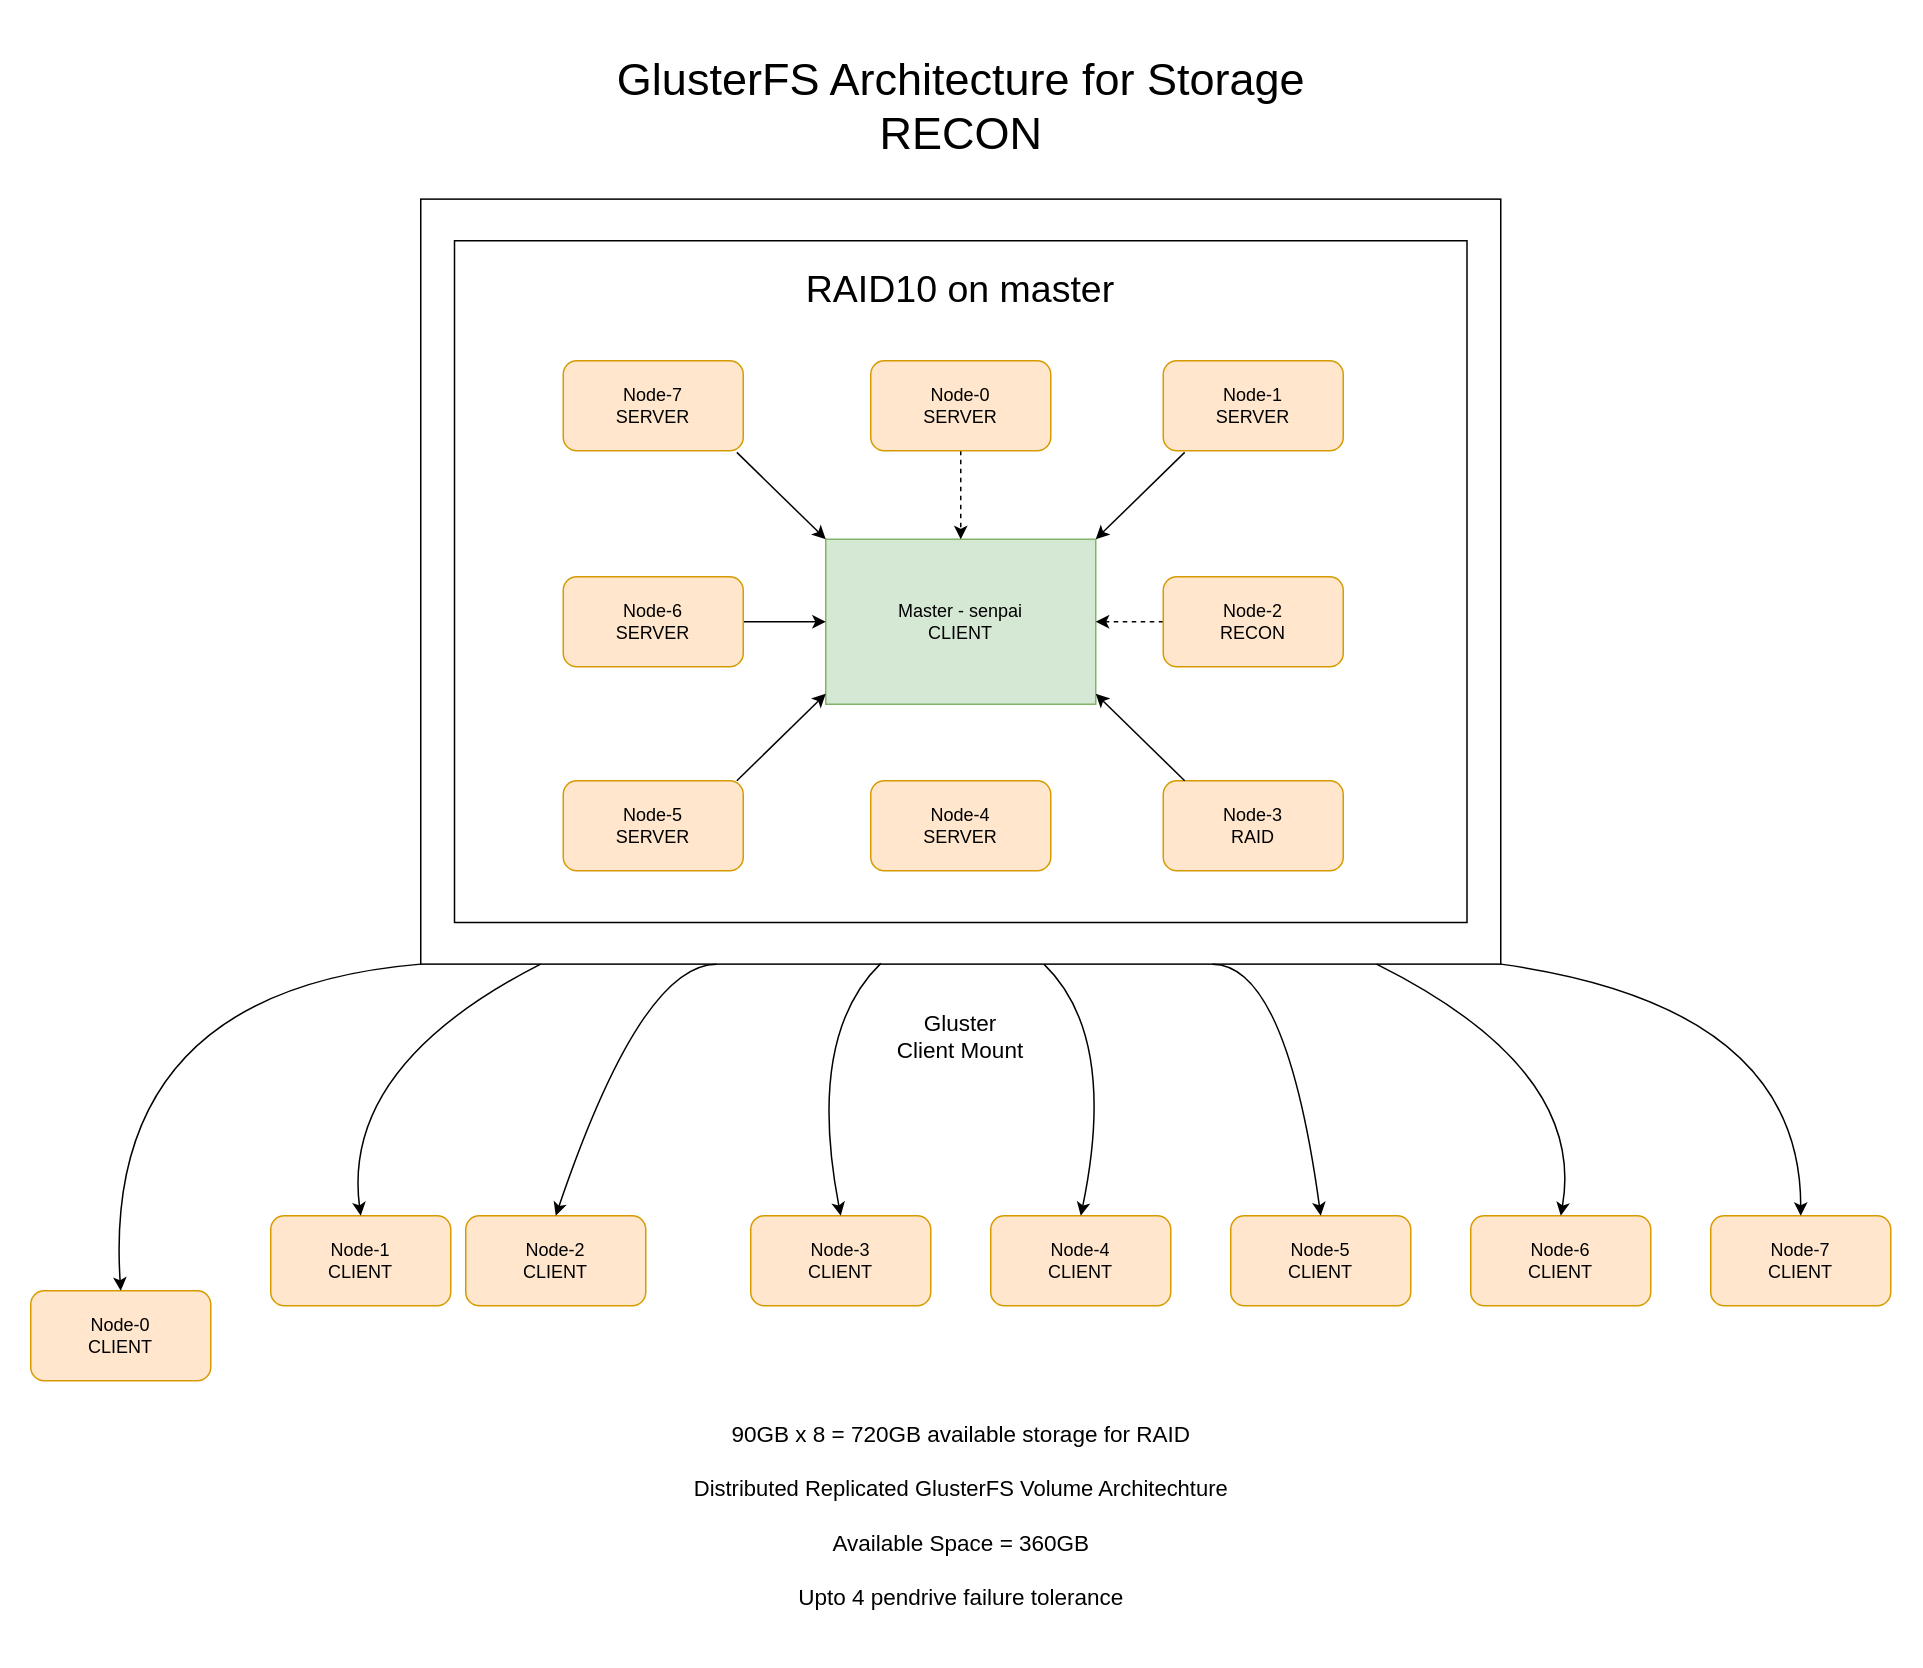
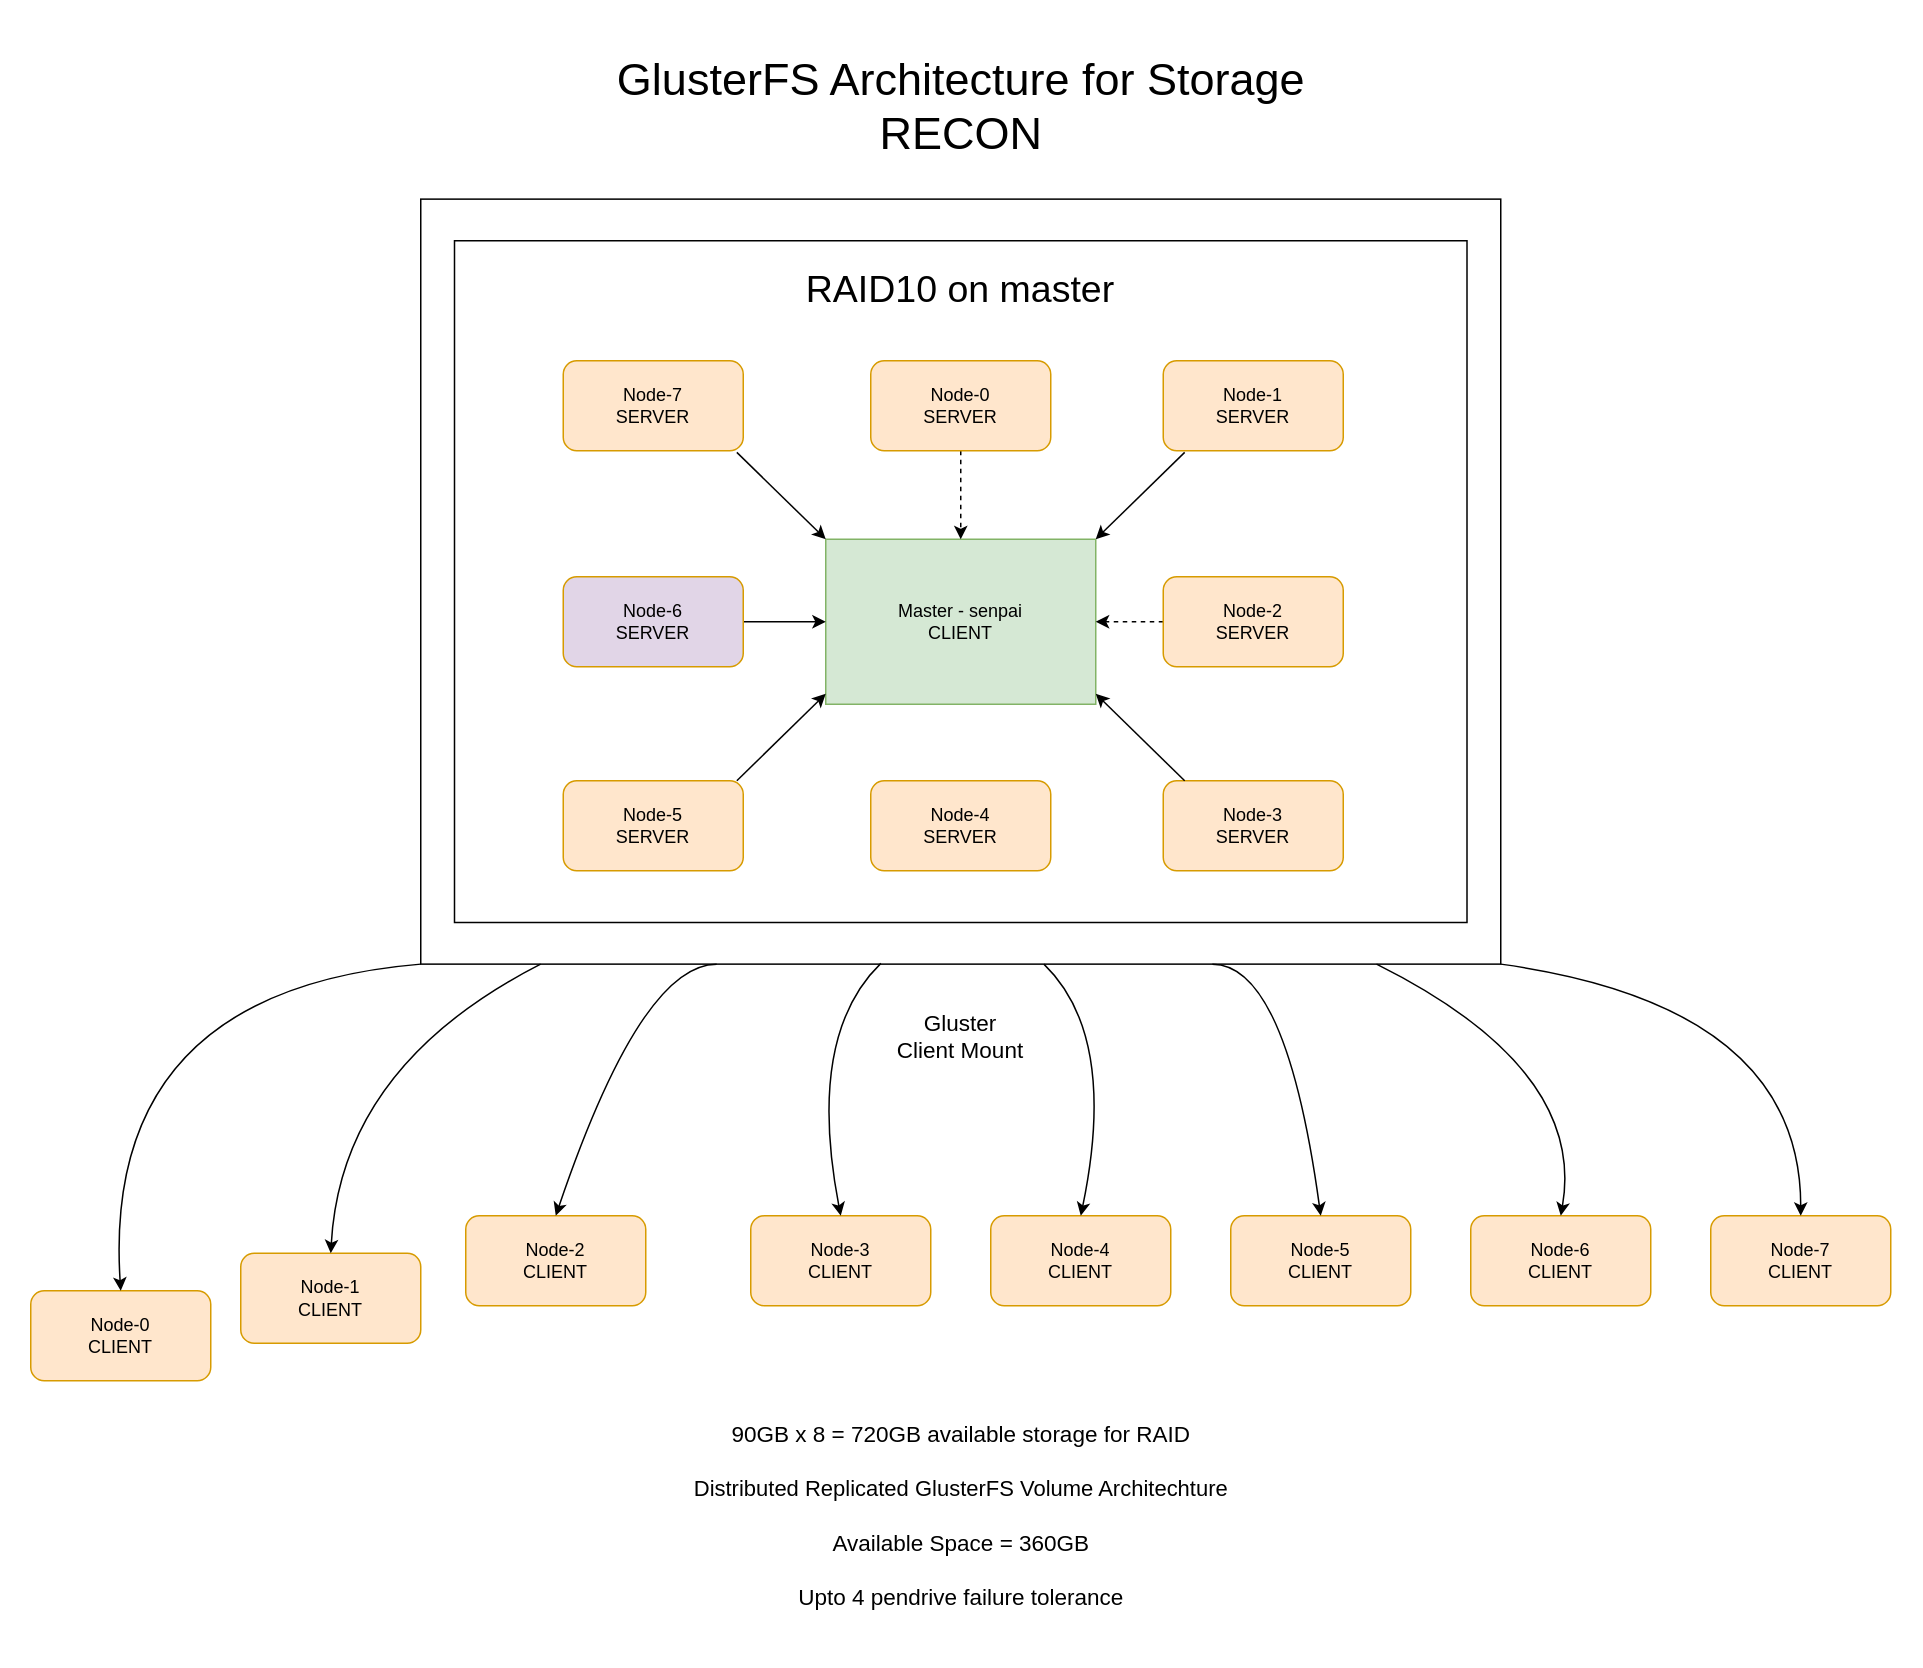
  <mxCell id="0" />
  <mxCell id="1" parent="0" />
  <mxCell id="2" value="Master - senpai&lt;br&gt;CLIENT" style="rounded=0;whiteSpace=wrap;html=1;fillColor=#d5e8d4;strokeColor=#82b366;" parent="1" vertex="1"><mxGeometry x="550" y="359" width="180" height="110" as="geometry" /></mxCell>
  <mxCell id="3" style="edgeStyle=orthogonalEdgeStyle;rounded=0;orthogonalLoop=1;jettySize=auto;html=1;exitX=0.5;exitY=1;exitDx=0;exitDy=0;dashed=1;" parent="1" source="4" target="2" edge="1"><mxGeometry relative="1" as="geometry" /></mxCell>
  <mxCell id="4" value="Node-0&lt;br&gt;SERVER" style="rounded=1;whiteSpace=wrap;html=1;fillColor=#ffe6cc;strokeColor=#d79b00;" parent="1" vertex="1"><mxGeometry x="580" y="240" width="120" height="60" as="geometry" /></mxCell>
  <mxCell id="5" value="Node-1&lt;br&gt;SERVER" style="rounded=1;whiteSpace=wrap;html=1;fillColor=#ffe6cc;strokeColor=#d79b00;" parent="1" vertex="1"><mxGeometry x="775" y="240" width="120" height="60" as="geometry" /></mxCell>
  <mxCell id="6" value="Node-4&lt;br&gt;SERVER" style="rounded=1;whiteSpace=wrap;html=1;fillColor=#ffe6cc;strokeColor=#d79b00;" parent="1" vertex="1"><mxGeometry x="580" y="520" width="120" height="60" as="geometry" /></mxCell>
- <mxCell id="7" value="Node-3&lt;br&gt;RAID" style="rounded=1;whiteSpace=wrap;html=1;fillColor=#ffe6cc;strokeColor=#d79b00;" parent="1" vertex="1"><mxGeometry x="775" y="520" width="120" height="60" as="geometry" /></mxCell>
+ <mxCell id="7" value="Node-3&lt;br&gt;SERVER" style="rounded=1;whiteSpace=wrap;html=1;fillColor=#ffe6cc;strokeColor=#d79b00;" parent="1" vertex="1"><mxGeometry x="775" y="520" width="120" height="60" as="geometry" /></mxCell>
  <mxCell id="8" style="edgeStyle=orthogonalEdgeStyle;rounded=0;orthogonalLoop=1;jettySize=auto;html=1;entryX=1;entryY=0.5;entryDx=0;entryDy=0;dashed=1;" parent="1" source="9" target="2" edge="1"><mxGeometry relative="1" as="geometry" /></mxCell>
- <mxCell id="9" value="Node-2&lt;br&gt;RECON" style="rounded=1;whiteSpace=wrap;html=1;fillColor=#ffe6cc;strokeColor=#d79b00;" parent="1" vertex="1"><mxGeometry x="775" y="384" width="120" height="60" as="geometry" /></mxCell>
+ <mxCell id="9" value="Node-2&lt;br&gt;SERVER" style="rounded=1;whiteSpace=wrap;html=1;fillColor=#ffe6cc;strokeColor=#d79b00;" parent="1" vertex="1"><mxGeometry x="775" y="384" width="120" height="60" as="geometry" /></mxCell>
  <mxCell id="10" value="Node-7&lt;br&gt;SERVER" style="rounded=1;whiteSpace=wrap;html=1;fillColor=#ffe6cc;strokeColor=#d79b00;" parent="1" vertex="1"><mxGeometry x="375" y="240" width="120" height="60" as="geometry" /></mxCell>
  <mxCell id="11" style="edgeStyle=orthogonalEdgeStyle;rounded=0;orthogonalLoop=1;jettySize=auto;html=1;entryX=0;entryY=0.5;entryDx=0;entryDy=0;" parent="1" source="12" target="2" edge="1"><mxGeometry relative="1" as="geometry" /></mxCell>
- <mxCell id="12" value="Node-6&lt;br&gt;SERVER" style="rounded=1;whiteSpace=wrap;html=1;fillColor=#ffe6cc;strokeColor=#d79b00;" parent="1" vertex="1"><mxGeometry x="375" y="384" width="120" height="60" as="geometry" /></mxCell>
+ <mxCell id="12" value="Node-6&lt;br&gt;SERVER" style="rounded=1;whiteSpace=wrap;html=1;fillColor=#e1d5e7;strokeColor=#d79b00;" parent="1" vertex="1"><mxGeometry x="375" y="384" width="120" height="60" as="geometry" /></mxCell>
  <mxCell id="13" value="Node-5&lt;br&gt;SERVER" style="rounded=1;whiteSpace=wrap;html=1;fillColor=#ffe6cc;strokeColor=#d79b00;" parent="1" vertex="1"><mxGeometry x="375" y="520" width="120" height="60" as="geometry" /></mxCell>
  <mxCell id="14" value="" style="endArrow=classic;html=1;rounded=0;entryX=0.119;entryY=1.018;entryDx=0;entryDy=0;entryPerimeter=0;exitX=0.119;exitY=1.018;exitDx=0;exitDy=0;exitPerimeter=0;" parent="1" source="5" edge="1"><mxGeometry width="50" height="50" relative="1" as="geometry"><mxPoint x="780" y="309" as="sourcePoint" /><mxPoint x="730" y="359" as="targetPoint" /></mxGeometry></mxCell>
  <mxCell id="15" value="" style="endArrow=classic;html=1;rounded=0;entryX=0.119;entryY=1.018;entryDx=0;entryDy=0;entryPerimeter=0;exitX=0.119;exitY=1.018;exitDx=0;exitDy=0;exitPerimeter=0;" parent="1" edge="1"><mxGeometry width="50" height="50" relative="1" as="geometry"><mxPoint x="490.72" y="520" as="sourcePoint" /><mxPoint x="550" y="462.08" as="targetPoint" /></mxGeometry></mxCell>
  <mxCell id="16" value="" style="endArrow=classic;html=1;rounded=0;entryX=0.119;entryY=1.018;entryDx=0;entryDy=0;entryPerimeter=0;exitX=0.119;exitY=1.018;exitDx=0;exitDy=0;exitPerimeter=0;" parent="1" edge="1"><mxGeometry width="50" height="50" relative="1" as="geometry"><mxPoint x="490.72" y="301.08" as="sourcePoint" /><mxPoint x="550" y="359" as="targetPoint" /></mxGeometry></mxCell>
  <mxCell id="17" value="" style="endArrow=classic;html=1;rounded=0;entryX=0.119;entryY=1.018;entryDx=0;entryDy=0;entryPerimeter=0;exitX=0.119;exitY=1.018;exitDx=0;exitDy=0;exitPerimeter=0;" parent="1" edge="1"><mxGeometry width="50" height="50" relative="1" as="geometry"><mxPoint x="789.28" y="520" as="sourcePoint" /><mxPoint x="730" y="462.08" as="targetPoint" /></mxGeometry></mxCell>
  <mxCell id="18" value="&lt;font style=&quot;font-size: 30px&quot;&gt;GlusterFS Architecture for Storage&lt;br&gt;RECON&lt;/font&gt;" style="text;html=1;strokeColor=none;fillColor=none;align=center;verticalAlign=middle;whiteSpace=wrap;rounded=0;" parent="1" vertex="1"><mxGeometry x="407.75" y="20" width="464.5" height="100" as="geometry" /></mxCell>
  <mxCell id="19" value="" style="rounded=0;whiteSpace=wrap;html=1;fillColor=none;" parent="1" vertex="1"><mxGeometry x="302.5" y="160" width="675" height="454.5" as="geometry" /></mxCell>
  <mxCell id="20" value="&lt;font style=&quot;font-size: 25px&quot;&gt;RAID10 on master&lt;/font&gt;" style="text;html=1;strokeColor=none;fillColor=none;align=center;verticalAlign=middle;whiteSpace=wrap;rounded=0;" parent="1" vertex="1"><mxGeometry x="535" y="150" width="210" height="81" as="geometry" /></mxCell>
  <mxCell id="21" value="Node-0&lt;br&gt;CLIENT" style="rounded=1;whiteSpace=wrap;html=1;fillColor=#ffe6cc;strokeColor=#d79b00;" parent="1" vertex="1"><mxGeometry x="20" y="860" width="120" height="60" as="geometry" /></mxCell>
- <mxCell id="22" value="Node-1&lt;br&gt;CLIENT" style="rounded=1;whiteSpace=wrap;html=1;fillColor=#ffe6cc;strokeColor=#d79b00;" parent="1" vertex="1"><mxGeometry x="180" y="810" width="120" height="60" as="geometry" /></mxCell>
+ <mxCell id="22" value="Node-1&lt;br&gt;CLIENT" style="rounded=1;whiteSpace=wrap;html=1;fillColor=#ffe6cc;strokeColor=#d79b00;" parent="1" vertex="1"><mxGeometry x="160" y="835" width="120" height="60" as="geometry" /></mxCell>
  <mxCell id="23" value="Node-2&lt;br&gt;CLIENT" style="rounded=1;whiteSpace=wrap;html=1;fillColor=#ffe6cc;strokeColor=#d79b00;" parent="1" vertex="1"><mxGeometry x="310" y="810" width="120" height="60" as="geometry" /></mxCell>
  <mxCell id="24" value="Node-3&lt;br&gt;CLIENT" style="rounded=1;whiteSpace=wrap;html=1;fillColor=#ffe6cc;strokeColor=#d79b00;" parent="1" vertex="1"><mxGeometry x="500" y="810" width="120" height="60" as="geometry" /></mxCell>
  <mxCell id="25" value="Node-4&lt;br&gt;CLIENT" style="rounded=1;whiteSpace=wrap;html=1;fillColor=#ffe6cc;strokeColor=#d79b00;" parent="1" vertex="1"><mxGeometry x="660" y="810" width="120" height="60" as="geometry" /></mxCell>
  <mxCell id="26" value="Node-5&lt;br&gt;CLIENT" style="rounded=1;whiteSpace=wrap;html=1;fillColor=#ffe6cc;strokeColor=#d79b00;" parent="1" vertex="1"><mxGeometry x="820" y="810" width="120" height="60" as="geometry" /></mxCell>
  <mxCell id="27" value="Node-6&lt;br&gt;CLIENT" style="rounded=1;whiteSpace=wrap;html=1;fillColor=#ffe6cc;strokeColor=#d79b00;" parent="1" vertex="1"><mxGeometry x="980" y="810" width="120" height="60" as="geometry" /></mxCell>
  <mxCell id="28" value="Node-7&lt;br&gt;CLIENT" style="rounded=1;whiteSpace=wrap;html=1;fillColor=#ffe6cc;strokeColor=#d79b00;" parent="1" vertex="1"><mxGeometry x="1140" y="810" width="120" height="60" as="geometry" /></mxCell>
  <mxCell id="29" value="" style="rounded=0;whiteSpace=wrap;html=1;glass=0;fillColor=none;" vertex="1" parent="1"><mxGeometry x="280" y="132.25" width="720" height="510" as="geometry" /></mxCell>
  <mxCell id="30" value="" style="curved=1;endArrow=classic;html=1;rounded=0;exitX=0;exitY=1;exitDx=0;exitDy=0;entryX=0.5;entryY=0;entryDx=0;entryDy=0;" edge="1" parent="1" source="29" target="21"><mxGeometry width="50" height="50" relative="1" as="geometry"><mxPoint x="357" y="720" as="sourcePoint" /><mxPoint x="407" y="670" as="targetPoint" /><Array as="points"><mxPoint x="67" y="660" /></Array></mxGeometry></mxCell>
  <mxCell id="31" value="" style="curved=1;endArrow=classic;html=1;rounded=0;entryX=0.5;entryY=0;entryDx=0;entryDy=0;exitX=1;exitY=1;exitDx=0;exitDy=0;" edge="1" parent="1" source="29" target="28"><mxGeometry width="50" height="50" relative="1" as="geometry"><mxPoint x="1007" y="650" as="sourcePoint" /><mxPoint x="1200" y="810" as="targetPoint" /><Array as="points"><mxPoint x="1200" y="670" /></Array></mxGeometry></mxCell>
  <mxCell id="32" value="" style="curved=1;endArrow=classic;html=1;rounded=0;exitX=0.111;exitY=1;exitDx=0;exitDy=0;exitPerimeter=0;entryX=0.5;entryY=0;entryDx=0;entryDy=0;" edge="1" parent="1" source="29" target="22"><mxGeometry width="50" height="50" relative="1" as="geometry"><mxPoint x="367" y="710" as="sourcePoint" /><mxPoint x="317" y="760" as="targetPoint" /><Array as="points"><mxPoint x="227" y="710" /></Array></mxGeometry></mxCell>
  <mxCell id="33" value="" style="curved=1;endArrow=classic;html=1;rounded=0;exitX=0.885;exitY=1;exitDx=0;exitDy=0;exitPerimeter=0;entryX=0.5;entryY=0;entryDx=0;entryDy=0;" edge="1" parent="1" source="29" target="27"><mxGeometry width="50" height="50" relative="1" as="geometry"><mxPoint x="917" y="642.25" as="sourcePoint" /><mxPoint x="1044.12" y="812.04" as="targetPoint" /><Array as="points"><mxPoint x="1057.12" y="712.04" /></Array></mxGeometry></mxCell>
  <mxCell id="34" value="" style="curved=1;endArrow=classic;html=1;rounded=0;entryX=0.5;entryY=0;entryDx=0;entryDy=0;exitX=0.274;exitY=1;exitDx=0;exitDy=0;exitPerimeter=0;" edge="1" parent="1" source="29" target="23"><mxGeometry width="50" height="50" relative="1" as="geometry"><mxPoint x="477" y="642.25" as="sourcePoint" /><mxPoint x="427" y="692.25" as="targetPoint" /><Array as="points"><mxPoint x="427" y="642.25" /></Array></mxGeometry></mxCell>
  <mxCell id="35" value="" style="curved=1;endArrow=classic;html=1;rounded=0;entryX=0.5;entryY=0;entryDx=0;entryDy=0;exitX=0.733;exitY=1;exitDx=0;exitDy=0;exitPerimeter=0;" edge="1" parent="1" source="29" target="26"><mxGeometry width="50" height="50" relative="1" as="geometry"><mxPoint x="807" y="642.25" as="sourcePoint" /><mxPoint x="884" y="810" as="targetPoint" /><Array as="points"><mxPoint x="857" y="642.25" /></Array></mxGeometry></mxCell>
  <mxCell id="36" value="" style="curved=1;endArrow=classic;html=1;rounded=0;entryX=0.5;entryY=0;entryDx=0;entryDy=0;exitX=0.426;exitY=0.999;exitDx=0;exitDy=0;exitPerimeter=0;" edge="1" parent="1" source="29" target="24"><mxGeometry width="50" height="50" relative="1" as="geometry"><mxPoint x="587" y="642.25" as="sourcePoint" /><mxPoint x="537" y="692.25" as="targetPoint" /><Array as="points"><mxPoint x="537" y="690" /></Array></mxGeometry></mxCell>
  <mxCell id="37" value="" style="curved=1;endArrow=classic;html=1;rounded=0;entryX=0.5;entryY=0;entryDx=0;entryDy=0;exitX=0.577;exitY=1;exitDx=0;exitDy=0;exitPerimeter=0;" edge="1" parent="1" source="29" target="25"><mxGeometry width="50" height="50" relative="1" as="geometry"><mxPoint x="695.14" y="641.74" as="sourcePoint" /><mxPoint x="721.86" y="810" as="targetPoint" /><Array as="points"><mxPoint x="744.86" y="690" /></Array></mxGeometry></mxCell>
  <mxCell id="38" value="&lt;font style=&quot;font-size: 15px;&quot;&gt;Gluster Client Mount&lt;/font&gt;" style="text;html=1;strokeColor=none;fillColor=none;align=center;verticalAlign=middle;whiteSpace=wrap;rounded=0;glass=0;" vertex="1" parent="1"><mxGeometry x="594" y="670" width="92" height="40" as="geometry" /></mxCell>
  <mxCell id="39" value="90GB x 8 = 720GB available storage for RAID&lt;br&gt;&lt;br&gt;&lt;span id=&quot;docs-internal-guid-74e3a570-7fff-6d93-d6f0-bbd72d3ab44c&quot; style=&quot;font-size: 11pt; font-family: Arial; background-color: transparent; font-variant-numeric: normal; font-variant-east-asian: normal; vertical-align: baseline;&quot;&gt;Distributed Replicated GlusterFS Volume Architechture&lt;br&gt;&lt;/span&gt;&lt;br&gt;Available Space = 360GB&lt;br&gt;&lt;br&gt;Upto 4 pendrive failure tolerance" style="text;html=1;strokeColor=none;fillColor=none;align=center;verticalAlign=middle;whiteSpace=wrap;rounded=0;glass=0;fontSize=15;" vertex="1" parent="1"><mxGeometry x="451.5" y="930" width="377" height="160" as="geometry" /></mxCell>
